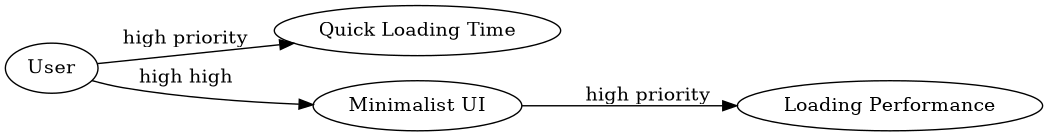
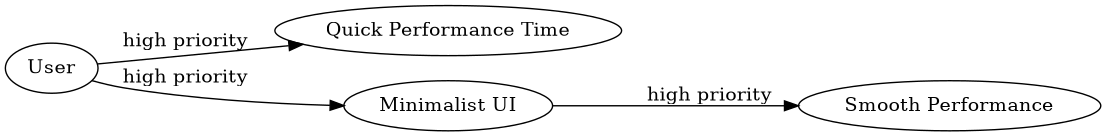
  digraph {
    rankdir=LR
    User
-   "Quick Loading Time"
+   "Quick Loading Time" [label="Quick Performance Time"]
    "Minimalist UI"
-   "Smooth Performance" [label="Loading Performance"]
+   "Smooth Performance"
    User -> "Quick Loading Time" [label="high priority"]
-   User -> "Minimalist UI" [label="high high"]
+   User -> "Minimalist UI" [label="high priority"]
    "Minimalist UI" -> "Smooth Performance" [label="high priority"]
  }
